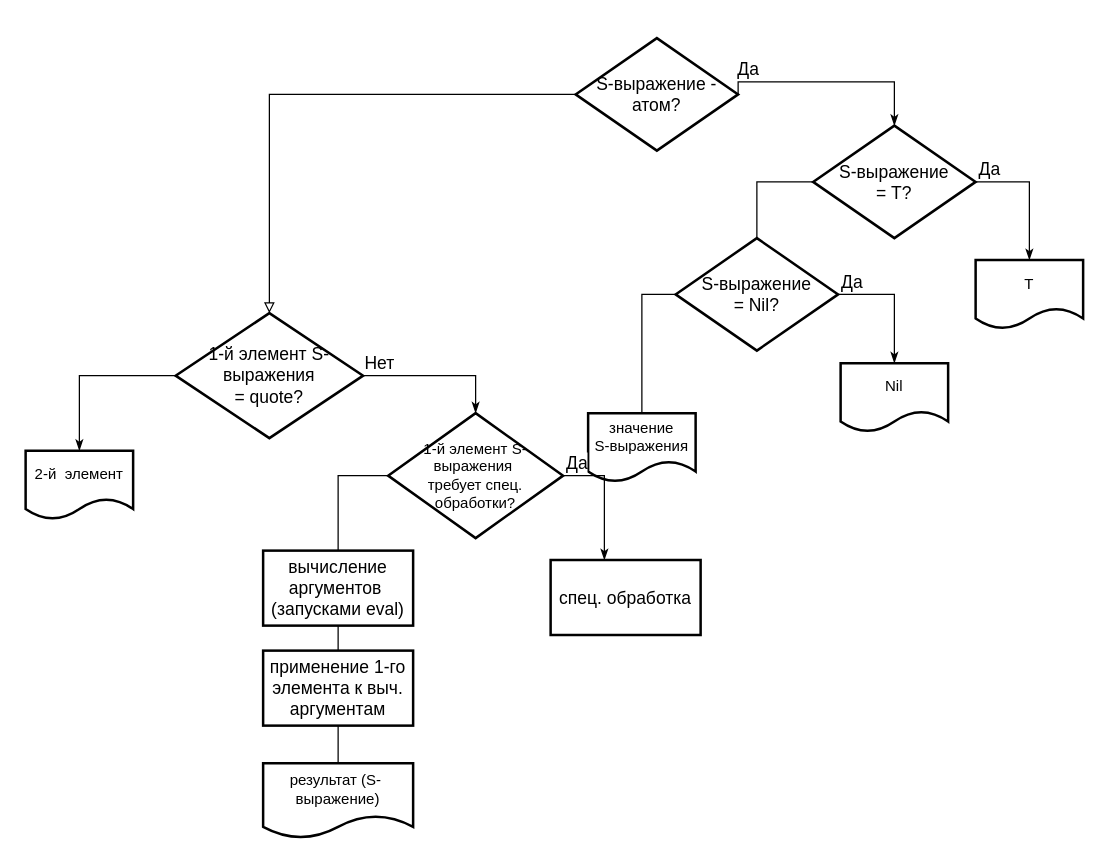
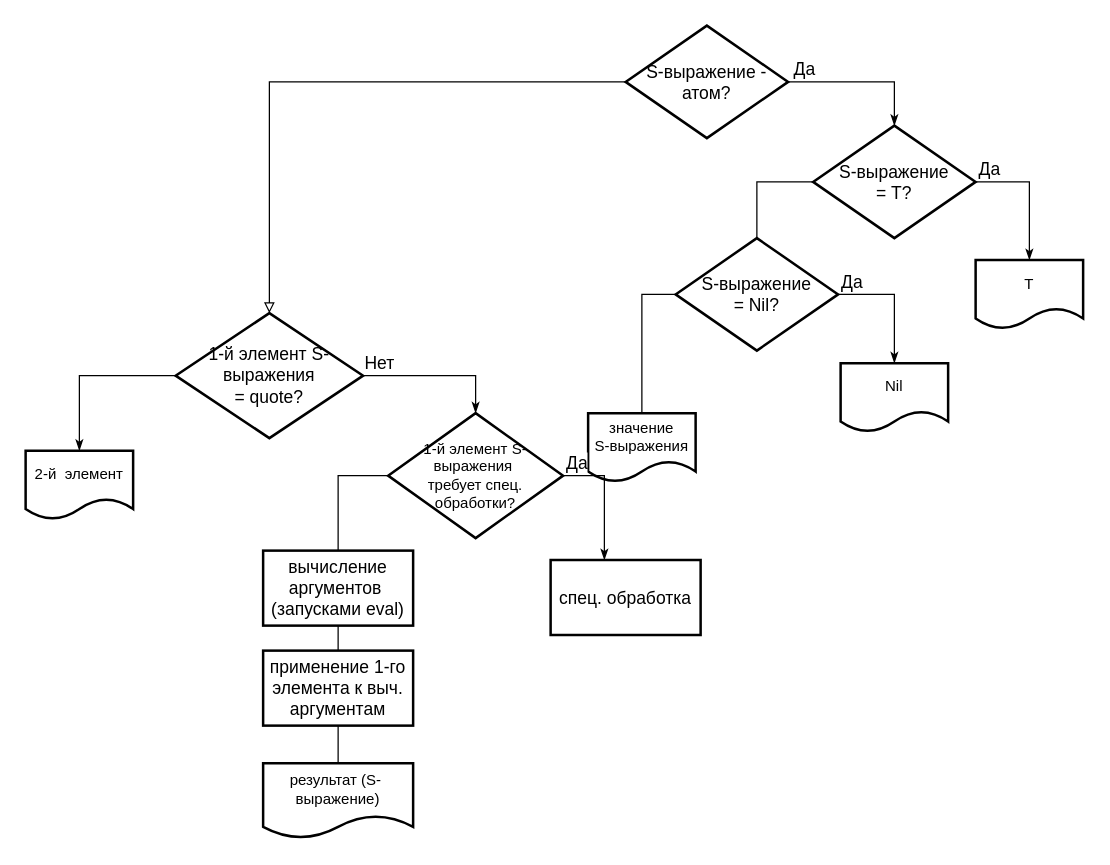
  <mxCell id="0" />
  <mxCell id="1" parent="0" />
  <mxCell id="2" value="Да" style="edgeStyle=orthogonalEdgeStyle;rounded=0;orthogonalLoop=1;jettySize=auto;html=1;exitX=1;exitY=0.5;exitDx=0;exitDy=0;entryX=0.5;entryY=0;entryDx=0;entryDy=0;endArrow=classicThin;endFill=1;fontSize=14;" edge="1" parent="1" source="4" target="7"><mxGeometry x="-0.786" y="10" relative="1" as="geometry"><mxPoint as="offset" /><mxPoint x="765" y="95" as="targetPoint" /><Array as="points"><mxPoint x="715" y="65" /></Array></mxGeometry></mxCell>
  <mxCell id="3" style="edgeStyle=orthogonalEdgeStyle;rounded=0;orthogonalLoop=1;jettySize=auto;html=1;exitX=0;exitY=0.5;exitDx=0;exitDy=0;entryX=0.5;entryY=0;entryDx=0;entryDy=0;endArrow=block;endFill=0;fontSize=12;" edge="1" parent="1" source="4" target="17"><mxGeometry relative="1" as="geometry" /></mxCell>
- <mxCell id="4" value="S-выражение - &lt;br&gt;атом?" style="rhombus;whiteSpace=wrap;html=1;strokeWidth=2;fontSize=14;" vertex="1" parent="1"><mxGeometry x="460" y="30" width="130" height="90" as="geometry" /></mxCell>
+ <mxCell id="4" value="S-выражение - &lt;br&gt;атом?" style="rhombus;whiteSpace=wrap;html=1;strokeWidth=2;fontSize=14;" vertex="1" parent="1"><mxGeometry x="500" y="20" width="130" height="90" as="geometry" /></mxCell>
  <mxCell id="5" value="Да" style="edgeStyle=orthogonalEdgeStyle;rounded=0;orthogonalLoop=1;jettySize=auto;html=1;exitX=1;exitY=0.5;exitDx=0;exitDy=0;entryX=0.5;entryY=0;entryDx=0;entryDy=0;endArrow=classicThin;endFill=1;fontSize=14;" edge="1" parent="1" source="7" target="12"><mxGeometry x="-0.786" y="10" relative="1" as="geometry"><mxPoint as="offset" /><mxPoint x="915" y="175" as="targetPoint" /><Array as="points"><mxPoint x="823" y="145" /></Array></mxGeometry></mxCell>
  <mxCell id="6" style="edgeStyle=orthogonalEdgeStyle;rounded=0;orthogonalLoop=1;jettySize=auto;html=1;exitX=0;exitY=0.5;exitDx=0;exitDy=0;entryX=0.5;entryY=0;entryDx=0;entryDy=0;endArrow=none;endFill=0;" edge="1" parent="1" source="7" target="10"><mxGeometry relative="1" as="geometry" /></mxCell>
  <mxCell id="7" value="S-выражение &lt;br&gt;= T?" style="rhombus;whiteSpace=wrap;html=1;strokeWidth=2;fontSize=14;" vertex="1" parent="1"><mxGeometry x="650" y="100" width="130" height="90" as="geometry" /></mxCell>
  <mxCell id="8" value="Да" style="edgeStyle=orthogonalEdgeStyle;rounded=0;orthogonalLoop=1;jettySize=auto;html=1;exitX=1;exitY=0.5;exitDx=0;exitDy=0;entryX=0.5;entryY=0;entryDx=0;entryDy=0;endArrow=classicThin;endFill=1;fontSize=14;" edge="1" parent="1" source="10" target="11"><mxGeometry x="-0.786" y="10" relative="1" as="geometry"><mxPoint as="offset" /><mxPoint x="794" y="265" as="targetPoint" /><Array as="points"><mxPoint x="715" y="235" /></Array></mxGeometry></mxCell>
  <mxCell id="9" style="edgeStyle=orthogonalEdgeStyle;rounded=0;orthogonalLoop=1;jettySize=auto;html=1;exitX=0;exitY=0.5;exitDx=0;exitDy=0;entryX=0.5;entryY=0;entryDx=0;entryDy=0;endArrow=none;endFill=0;" edge="1" parent="1" source="10" target="13"><mxGeometry relative="1" as="geometry" /></mxCell>
  <mxCell id="10" value="S-выражение &lt;br&gt;= Nil?" style="rhombus;whiteSpace=wrap;html=1;strokeWidth=2;fontSize=14;" vertex="1" parent="1"><mxGeometry x="540" y="190" width="130" height="90" as="geometry" /></mxCell>
  <mxCell id="11" value="Nil" style="shape=document;whiteSpace=wrap;html=1;boundedLbl=1;strokeWidth=2;" vertex="1" parent="1"><mxGeometry x="672" y="290" width="86" height="55" as="geometry" /></mxCell>
  <mxCell id="12" value="T" style="shape=document;whiteSpace=wrap;html=1;boundedLbl=1;strokeWidth=2;" vertex="1" parent="1"><mxGeometry x="780" y="207.5" width="86" height="55" as="geometry" /></mxCell>
  <mxCell id="13" value="значение &lt;br&gt;S-выражения" style="shape=document;whiteSpace=wrap;html=1;boundedLbl=1;strokeWidth=2;" vertex="1" parent="1"><mxGeometry x="470" y="330" width="86" height="55" as="geometry" /></mxCell>
  <mxCell id="14" value="спец. обработка" style="rounded=0;whiteSpace=wrap;html=1;strokeWidth=2;fontSize=14;" vertex="1" parent="1"><mxGeometry x="440" y="447.5" width="120" height="60" as="geometry" /></mxCell>
  <mxCell id="15" value="Нет" style="edgeStyle=orthogonalEdgeStyle;rounded=0;orthogonalLoop=1;jettySize=auto;html=1;exitX=1;exitY=0.5;exitDx=0;exitDy=0;entryX=0.5;entryY=0;entryDx=0;entryDy=0;endArrow=classicThin;endFill=1;fontSize=14;" edge="1" parent="1" source="17" target="20"><mxGeometry x="-0.786" y="10" relative="1" as="geometry"><mxPoint as="offset" /><mxPoint x="425" y="335" as="targetPoint" /><Array as="points"><mxPoint x="380" y="300" /></Array></mxGeometry></mxCell>
  <mxCell id="16" style="edgeStyle=orthogonalEdgeStyle;rounded=0;orthogonalLoop=1;jettySize=auto;html=1;exitX=0;exitY=0.5;exitDx=0;exitDy=0;entryX=0.5;entryY=0;entryDx=0;entryDy=0;endArrow=classicThin;endFill=1;fontSize=12;" edge="1" parent="1" source="17" target="26"><mxGeometry relative="1" as="geometry" /></mxCell>
  <mxCell id="17" value="1-й элемент S-выражения &lt;br&gt;= quote?" style="rhombus;whiteSpace=wrap;html=1;strokeWidth=2;fontSize=14;" vertex="1" parent="1"><mxGeometry x="140" y="250" width="150" height="100" as="geometry" /></mxCell>
  <mxCell id="18" value="Да" style="edgeStyle=orthogonalEdgeStyle;rounded=0;orthogonalLoop=1;jettySize=auto;html=1;exitX=1;exitY=0.5;exitDx=0;exitDy=0;endArrow=classicThin;endFill=1;fontSize=14;" edge="1" parent="1" source="20" target="14"><mxGeometry x="-0.786" y="10" relative="1" as="geometry"><mxPoint as="offset" /><mxPoint x="483" y="447.5" as="targetPoint" /><Array as="points"><mxPoint x="483" y="380" /></Array></mxGeometry></mxCell>
  <mxCell id="19" style="edgeStyle=orthogonalEdgeStyle;rounded=0;orthogonalLoop=1;jettySize=auto;html=1;exitX=0;exitY=0.5;exitDx=0;exitDy=0;entryX=0.5;entryY=0;entryDx=0;entryDy=0;endArrow=none;endFill=0;" edge="1" parent="1" source="20" target="23"><mxGeometry relative="1" as="geometry"><mxPoint x="265" y="430" as="targetPoint" /></mxGeometry></mxCell>
  <mxCell id="20" value="1-й элемент S-выражения&amp;nbsp;&lt;br style=&quot;font-size: 12px;&quot;&gt;требует спец. обработки?" style="rhombus;whiteSpace=wrap;html=1;strokeWidth=2;fontSize=12;" vertex="1" parent="1"><mxGeometry x="310" y="330" width="140" height="100" as="geometry" /></mxCell>
  <mxCell id="21" value="результат (S-&amp;nbsp; выражение)" style="shape=document;whiteSpace=wrap;html=1;boundedLbl=1;strokeWidth=2;" vertex="1" parent="1"><mxGeometry x="210" y="610" width="120" height="60" as="geometry" /></mxCell>
  <mxCell id="22" style="edgeStyle=orthogonalEdgeStyle;rounded=0;orthogonalLoop=1;jettySize=auto;html=1;exitX=0.5;exitY=1;exitDx=0;exitDy=0;entryX=0.5;entryY=0;entryDx=0;entryDy=0;endArrow=none;endFill=0;fontSize=12;" edge="1" parent="1" source="23" target="25"><mxGeometry relative="1" as="geometry" /></mxCell>
  <mxCell id="23" value="вычисление аргументов&amp;nbsp; (запусками eval)" style="rounded=0;whiteSpace=wrap;html=1;strokeWidth=2;fontSize=14;" vertex="1" parent="1"><mxGeometry x="210" y="440" width="120" height="60" as="geometry" /></mxCell>
  <mxCell id="24" style="edgeStyle=orthogonalEdgeStyle;rounded=0;orthogonalLoop=1;jettySize=auto;html=1;exitX=0.5;exitY=1;exitDx=0;exitDy=0;entryX=0.5;entryY=0;entryDx=0;entryDy=0;endArrow=none;endFill=0;fontSize=12;" edge="1" parent="1" source="25" target="21"><mxGeometry relative="1" as="geometry" /></mxCell>
  <mxCell id="25" value="применение 1-го элемента к выч. аргументам" style="rounded=0;whiteSpace=wrap;html=1;strokeWidth=2;fontSize=14;" vertex="1" parent="1"><mxGeometry x="210" y="520" width="120" height="60" as="geometry" /></mxCell>
  <mxCell id="26" value="2-й&amp;nbsp; элемент" style="shape=document;whiteSpace=wrap;html=1;boundedLbl=1;strokeWidth=2;" vertex="1" parent="1"><mxGeometry x="20" y="360" width="86" height="55" as="geometry" /></mxCell>
